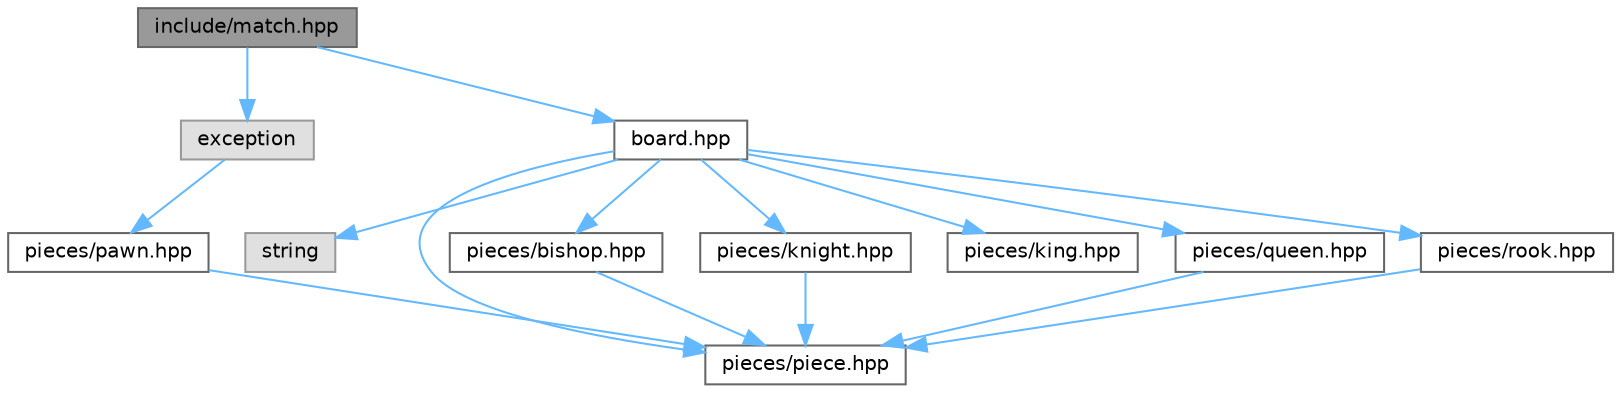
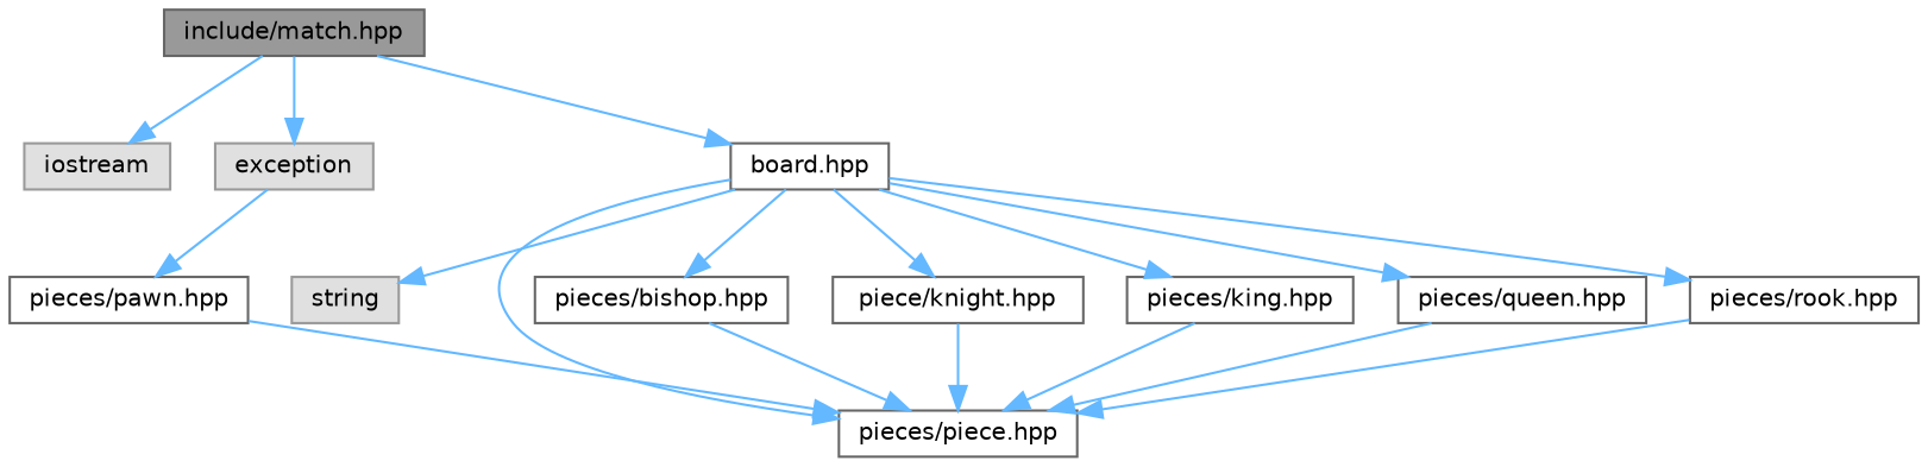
  digraph {
    node [color=grey40 fillcolor=white fontname=Helvetica fontsize=10 shape=box style=filled]
    edge [color=steelblue1 fontname=Helvetica fontsize=10 labelfontname=Helvetica labelfontsize=10 style=solid]
    n1 [color=gray40 fillcolor=grey60 fontcolor=black height=0.2 label="include/match.hpp" width=0.4]
+   n2 [color=grey60 fillcolor="#E0E0E0" height=0.2 label=iostream width=0.4]
    n3 [color=grey60 fillcolor="#E0E0E0" height=0.2 label=exception width=0.4]
    n4 [height=0.2 label="board.hpp" width=0.4]
    n5 [color=grey60 fillcolor="#E0E0E0" height=0.2 label=string width=0.4]
    n6 [height=0.2 label="pieces/pawn.hpp" width=0.4]
    n7 [height=0.2 label="pieces/piece.hpp" width=0.4]
    n8 [height=0.2 label="pieces/bishop.hpp" width=0.4]
-   n9 [height=0.2 label="pieces/knight.hpp" width=0.4]
+   n9 [height=0.2 label="piece/knight.hpp" width=0.4]
    n10 [height=0.2 label="pieces/king.hpp" width=0.4]
    n11 [height=0.2 label="pieces/queen.hpp" width=0.4]
    n12 [height=0.2 label="pieces/rook.hpp" width=0.4]
+   n1 -> n2
    n1 -> n3
    n1 -> n4
    n3 -> n6
    n4 -> n5
    n4 -> n7
    n4 -> n8
    n4 -> n9
    n4 -> n10
    n4 -> n11
    n4 -> n12
    n6 -> n7
    n8 -> n7
    n9 -> n7
+   n10 -> n7
    n11 -> n7
    n12 -> n7
  }
